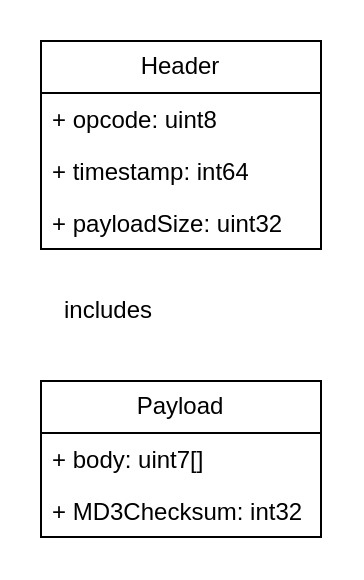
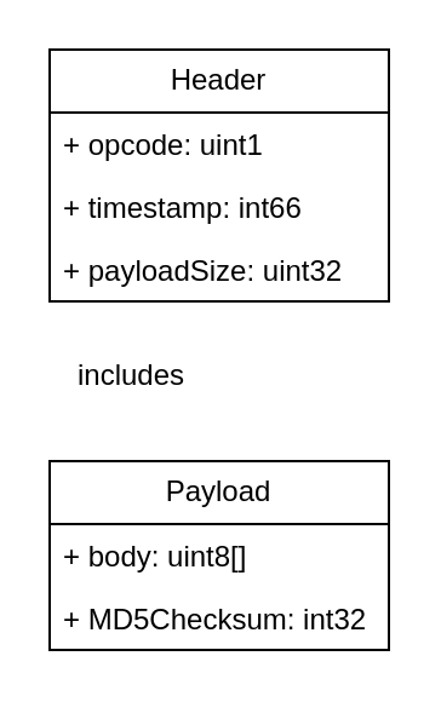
  <mxCell id="0" />
  <mxCell id="1" parent="0" />
  <mxCell id="2" value="Header" style="swimlane;fontStyle=0;childLayout=stackLayout;horizontal=1;startSize=26;fillColor=none;horizontalStack=0;resizeParent=1;resizeParentMax=0;resizeLast=0;collapsible=1;marginBottom=0;whiteSpace=wrap;html=1;" parent="1" vertex="1"><mxGeometry x="20" y="20" width="140" height="104" as="geometry"><mxRectangle x="340" y="70" width="80" height="30" as="alternateBounds" /></mxGeometry></mxCell>
- <mxCell id="3" value="+ opcode: uint8" style="text;strokeColor=none;fillColor=none;align=left;verticalAlign=top;spacingLeft=4;spacingRight=4;overflow=hidden;rotatable=0;points=[[0,0.5],[1,0.5]];portConstraint=eastwest;whiteSpace=wrap;html=1;" parent="2" vertex="1"><mxGeometry y="26" width="140" height="26" as="geometry" /></mxCell>
- <mxCell id="4" value="+ timestamp: int64" style="text;strokeColor=none;fillColor=none;align=left;verticalAlign=top;spacingLeft=4;spacingRight=4;overflow=hidden;rotatable=0;points=[[0,0.5],[1,0.5]];portConstraint=eastwest;whiteSpace=wrap;html=1;" parent="2" vertex="1"><mxGeometry y="52" width="140" height="26" as="geometry" /></mxCell>
+ <mxCell id="3" value="+ opcode: uint1" style="text;strokeColor=none;fillColor=none;align=left;verticalAlign=top;spacingLeft=4;spacingRight=4;overflow=hidden;rotatable=0;points=[[0,0.5],[1,0.5]];portConstraint=eastwest;whiteSpace=wrap;html=1;" parent="2" vertex="1"><mxGeometry y="26" width="140" height="26" as="geometry" /></mxCell>
+ <mxCell id="4" value="+ timestamp: int66" style="text;strokeColor=none;fillColor=none;align=left;verticalAlign=top;spacingLeft=4;spacingRight=4;overflow=hidden;rotatable=0;points=[[0,0.5],[1,0.5]];portConstraint=eastwest;whiteSpace=wrap;html=1;" parent="2" vertex="1"><mxGeometry y="52" width="140" height="26" as="geometry" /></mxCell>
  <mxCell id="5" value="+ payloadSize: uint32" style="text;strokeColor=none;fillColor=none;align=left;verticalAlign=top;spacingLeft=4;spacingRight=4;overflow=hidden;rotatable=0;points=[[0,0.5],[1,0.5]];portConstraint=eastwest;whiteSpace=wrap;html=1;" parent="2" vertex="1"><mxGeometry y="78" width="140" height="26" as="geometry" /></mxCell>
  <mxCell id="6" value="Payload" style="swimlane;fontStyle=0;childLayout=stackLayout;horizontal=1;startSize=26;fillColor=none;horizontalStack=0;resizeParent=1;resizeParentMax=0;resizeLast=0;collapsible=1;marginBottom=0;whiteSpace=wrap;html=1;" parent="1" vertex="1"><mxGeometry x="20" y="190" width="140" height="78" as="geometry" /></mxCell>
- <mxCell id="7" value="+ body: uint7[]" style="text;strokeColor=none;fillColor=none;align=left;verticalAlign=top;spacingLeft=4;spacingRight=4;overflow=hidden;rotatable=0;points=[[0,0.5],[1,0.5]];portConstraint=eastwest;whiteSpace=wrap;html=1;" parent="6" vertex="1"><mxGeometry y="26" width="140" height="26" as="geometry" /></mxCell>
- <mxCell id="8" value="+ MD3Checksum: int32" style="text;strokeColor=none;fillColor=none;align=left;verticalAlign=top;spacingLeft=4;spacingRight=4;overflow=hidden;rotatable=0;points=[[0,0.5],[1,0.5]];portConstraint=eastwest;whiteSpace=wrap;html=1;" parent="6" vertex="1"><mxGeometry y="52" width="140" height="26" as="geometry" /></mxCell>
+ <mxCell id="7" value="+ body: uint8[]" style="text;strokeColor=none;fillColor=none;align=left;verticalAlign=top;spacingLeft=4;spacingRight=4;overflow=hidden;rotatable=0;points=[[0,0.5],[1,0.5]];portConstraint=eastwest;whiteSpace=wrap;html=1;" parent="6" vertex="1"><mxGeometry y="26" width="140" height="26" as="geometry" /></mxCell>
+ <mxCell id="8" value="+ MD5Checksum: int32" style="text;strokeColor=none;fillColor=none;align=left;verticalAlign=top;spacingLeft=4;spacingRight=4;overflow=hidden;rotatable=0;points=[[0,0.5],[1,0.5]];portConstraint=eastwest;whiteSpace=wrap;html=1;" parent="6" vertex="1"><mxGeometry y="52" width="140" height="26" as="geometry" /></mxCell>
  <mxCell id="9" value="includes" style="text;html=1;align=center;verticalAlign=middle;whiteSpace=wrap;rounded=0;" vertex="1" parent="1"><mxGeometry x="24" y="140" width="60" height="30" as="geometry" /></mxCell>
